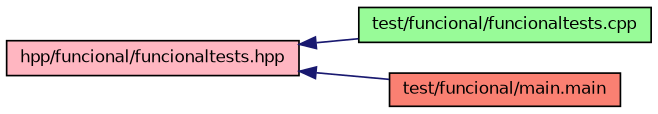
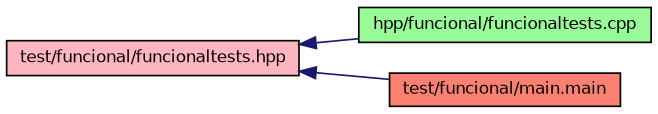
  digraph {
    fontname="DejaVu Sans"
    rankdir=LR
    node [color=black fontname="DejaVu Sans" fontsize=10 shape=record style=filled]
    edge [color=midnightblue dir=back fontname="DejaVu Sans" fontsize=10 labelfontname=Helvetica labelfontsize=10 style=solid]
-   n1 [fillcolor=lightpink fontcolor=black height=0.2 label="hpp/funcional/funcionaltests.hpp" width=0.4]
-   n2 [fillcolor=palegreen height=0.2 label="test/funcional/funcionaltests.cpp" width=0.4]
+   n1 [fillcolor=lightpink fontcolor=black height=0.2 label="test/funcional/funcionaltests.hpp" width=0.4]
+   n2 [fillcolor=palegreen height=0.2 label="hpp/funcional/funcionaltests.cpp" width=0.4]
    n3 [fillcolor=salmon height=0.2 label="test/funcional/main.main" width=0.4]
    n1 -> n2
    n1 -> n3
  }
